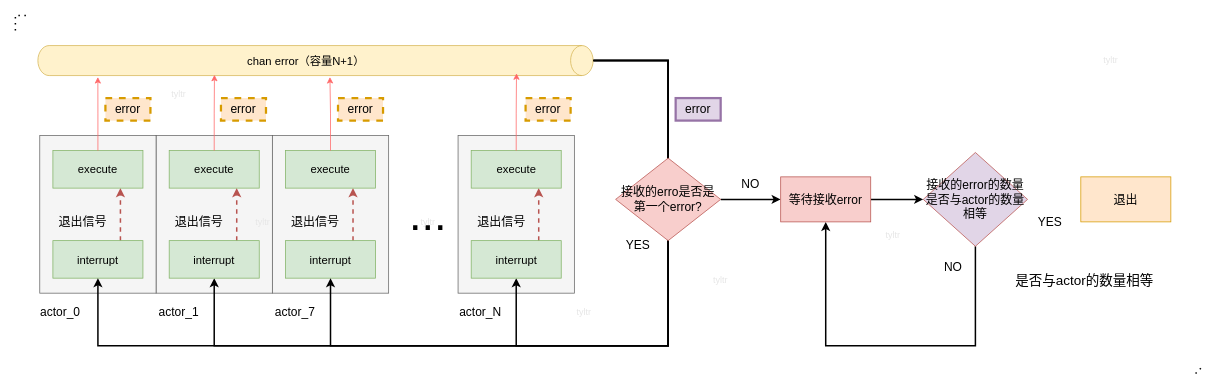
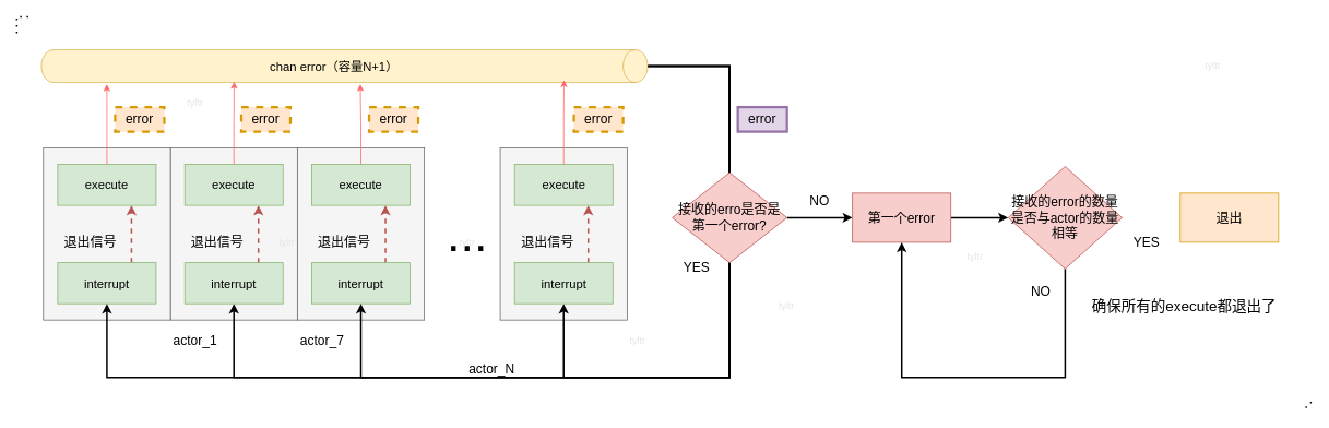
  <mxCell id="0" />
  <mxCell id="1" parent="0" />
  <mxCell id="2" value="" style="rounded=0;whiteSpace=wrap;html=1;fillColor=#f5f5f5;strokeColor=#666666;fontColor=#333333;" vertex="1" parent="1"><mxGeometry x="610" y="180" width="155" height="210" as="geometry" /></mxCell>
  <mxCell id="3" value="" style="rounded=0;whiteSpace=wrap;html=1;fillColor=#f5f5f5;strokeColor=#666666;fontColor=#333333;" vertex="1" parent="1"><mxGeometry x="207.5" y="180" width="155" height="210" as="geometry" /></mxCell>
  <mxCell id="4" value="" style="rounded=0;whiteSpace=wrap;html=1;fillColor=#f5f5f5;strokeColor=#666666;fontColor=#333333;" vertex="1" parent="1"><mxGeometry x="52.5" y="180" width="155" height="210" as="geometry" /></mxCell>
  <mxCell id="5" style="edgeStyle=orthogonalEdgeStyle;rounded=0;orthogonalLoop=1;jettySize=auto;html=1;exitX=0.75;exitY=0;exitDx=0;exitDy=0;entryX=0.75;entryY=1;entryDx=0;entryDy=0;strokeWidth=2;fillColor=#f8cecc;strokeColor=#b85450;dashed=1;" edge="1" parent="1" source="6" target="7"><mxGeometry relative="1" as="geometry" /></mxCell>
  <mxCell id="6" value="&lt;font style=&quot;font-size: 15px;&quot;&gt;interrupt&lt;/font&gt;" style="rounded=0;whiteSpace=wrap;html=1;fillColor=#d5e8d4;strokeColor=#82b366;" vertex="1" parent="1"><mxGeometry x="70" y="320" width="120" height="50" as="geometry" /></mxCell>
  <mxCell id="7" value="&lt;font style=&quot;font-size: 15px;&quot;&gt;execute&lt;/font&gt;" style="rounded=0;whiteSpace=wrap;html=1;fillColor=#d5e8d4;strokeColor=#82b366;" vertex="1" parent="1"><mxGeometry x="70" y="200" width="120" height="50" as="geometry" /></mxCell>
  <mxCell id="8" style="edgeStyle=orthogonalEdgeStyle;rounded=0;orthogonalLoop=1;jettySize=auto;html=1;exitX=0.5;exitY=0;exitDx=0;exitDy=0;exitPerimeter=0;strokeWidth=2;" edge="1" parent="1" source="11" target="14"><mxGeometry relative="1" as="geometry"><Array as="points"><mxPoint x="890" y="80" /><mxPoint x="890" y="460" /><mxPoint x="285" y="460" /></Array></mxGeometry></mxCell>
  <mxCell id="9" style="edgeStyle=orthogonalEdgeStyle;rounded=0;orthogonalLoop=1;jettySize=auto;html=1;exitX=0.5;exitY=0;exitDx=0;exitDy=0;exitPerimeter=0;entryX=0.5;entryY=1;entryDx=0;entryDy=0;strokeWidth=2;" edge="1" parent="1" source="11" target="23"><mxGeometry relative="1" as="geometry"><Array as="points"><mxPoint x="890" y="80" /><mxPoint x="890" y="460" /><mxPoint x="688" y="460" /></Array></mxGeometry></mxCell>
  <mxCell id="10" style="edgeStyle=orthogonalEdgeStyle;rounded=0;orthogonalLoop=1;jettySize=auto;html=1;exitX=0.5;exitY=0;exitDx=0;exitDy=0;exitPerimeter=0;entryX=0.5;entryY=1;entryDx=0;entryDy=0;strokeWidth=2;" edge="1" parent="1" source="11" target="6"><mxGeometry relative="1" as="geometry"><Array as="points"><mxPoint x="890" y="80" /><mxPoint x="890" y="460" /><mxPoint x="130" y="460" /></Array></mxGeometry></mxCell>
  <mxCell id="11" value="&lt;font style=&quot;font-size: 15px;&quot;&gt;chan error（容量N+1）&lt;/font&gt;" style="shape=cylinder3;whiteSpace=wrap;html=1;boundedLbl=1;backgroundOutline=1;size=15;direction=south;fillColor=#fff2cc;strokeColor=#d6b656;" vertex="1" parent="1"><mxGeometry x="50" y="60" width="740" height="40" as="geometry" /></mxCell>
  <mxCell id="12" value="&lt;font style=&quot;font-size: 16px;&quot;&gt;退出信号&lt;/font&gt;" style="text;html=1;align=center;verticalAlign=middle;whiteSpace=wrap;rounded=0;" vertex="1" parent="1"><mxGeometry x="70" y="280" width="80" height="30" as="geometry" /></mxCell>
  <mxCell id="13" style="edgeStyle=orthogonalEdgeStyle;rounded=0;orthogonalLoop=1;jettySize=auto;html=1;exitX=0.75;exitY=0;exitDx=0;exitDy=0;entryX=0.75;entryY=1;entryDx=0;entryDy=0;strokeWidth=2;fillColor=#f8cecc;strokeColor=#b85450;dashed=1;" edge="1" parent="1" source="14" target="15"><mxGeometry relative="1" as="geometry" /></mxCell>
  <mxCell id="14" value="&lt;font style=&quot;font-size: 15px;&quot;&gt;interrupt&lt;/font&gt;" style="rounded=0;whiteSpace=wrap;html=1;fillColor=#d5e8d4;strokeColor=#82b366;" vertex="1" parent="1"><mxGeometry x="225" y="320" width="120" height="50" as="geometry" /></mxCell>
  <mxCell id="15" value="&lt;font style=&quot;font-size: 15px;&quot;&gt;execute&lt;/font&gt;" style="rounded=0;whiteSpace=wrap;html=1;fillColor=#d5e8d4;strokeColor=#82b366;" vertex="1" parent="1"><mxGeometry x="225" y="200" width="120" height="50" as="geometry" /></mxCell>
  <mxCell id="16" value="&lt;font style=&quot;font-size: 16px;&quot;&gt;退出信号&lt;/font&gt;" style="text;html=1;align=center;verticalAlign=middle;whiteSpace=wrap;rounded=0;" vertex="1" parent="1"><mxGeometry x="225" y="280" width="80" height="30" as="geometry" /></mxCell>
  <mxCell id="17" value="" style="rounded=0;whiteSpace=wrap;html=1;fillColor=#f5f5f5;strokeColor=#666666;fontColor=#333333;" vertex="1" parent="1"><mxGeometry x="362.5" y="180" width="155" height="210" as="geometry" /></mxCell>
  <mxCell id="18" style="edgeStyle=orthogonalEdgeStyle;rounded=0;orthogonalLoop=1;jettySize=auto;html=1;exitX=0.75;exitY=0;exitDx=0;exitDy=0;entryX=0.75;entryY=1;entryDx=0;entryDy=0;strokeWidth=2;fillColor=#f8cecc;strokeColor=#b85450;dashed=1;" edge="1" parent="1" source="19" target="20"><mxGeometry relative="1" as="geometry" /></mxCell>
  <mxCell id="19" value="&lt;font style=&quot;font-size: 15px;&quot;&gt;interrupt&lt;/font&gt;" style="rounded=0;whiteSpace=wrap;html=1;fillColor=#d5e8d4;strokeColor=#82b366;" vertex="1" parent="1"><mxGeometry x="380" y="320" width="120" height="50" as="geometry" /></mxCell>
  <mxCell id="20" value="&lt;font style=&quot;font-size: 15px;&quot;&gt;execute&lt;/font&gt;" style="rounded=0;whiteSpace=wrap;html=1;fillColor=#d5e8d4;strokeColor=#82b366;" vertex="1" parent="1"><mxGeometry x="380" y="200" width="120" height="50" as="geometry" /></mxCell>
  <mxCell id="21" value="&lt;font style=&quot;font-size: 16px;&quot;&gt;退出信号&lt;/font&gt;" style="text;html=1;align=center;verticalAlign=middle;whiteSpace=wrap;rounded=0;" vertex="1" parent="1"><mxGeometry x="380" y="280" width="80" height="30" as="geometry" /></mxCell>
  <mxCell id="22" style="edgeStyle=orthogonalEdgeStyle;rounded=0;orthogonalLoop=1;jettySize=auto;html=1;exitX=0.75;exitY=0;exitDx=0;exitDy=0;entryX=0.75;entryY=1;entryDx=0;entryDy=0;strokeWidth=2;fillColor=#f8cecc;strokeColor=#b85450;dashed=1;" edge="1" parent="1" source="23" target="24"><mxGeometry relative="1" as="geometry" /></mxCell>
  <mxCell id="23" value="&lt;font style=&quot;font-size: 15px;&quot;&gt;interrupt&lt;/font&gt;" style="rounded=0;whiteSpace=wrap;html=1;fillColor=#d5e8d4;strokeColor=#82b366;" vertex="1" parent="1"><mxGeometry x="627.5" y="320" width="120" height="50" as="geometry" /></mxCell>
  <mxCell id="24" value="&lt;font style=&quot;font-size: 15px;&quot;&gt;execute&lt;/font&gt;" style="rounded=0;whiteSpace=wrap;html=1;fillColor=#d5e8d4;strokeColor=#82b366;" vertex="1" parent="1"><mxGeometry x="627.5" y="200" width="120" height="50" as="geometry" /></mxCell>
  <mxCell id="25" value="&lt;font style=&quot;font-size: 16px;&quot;&gt;退出信号&lt;/font&gt;" style="text;html=1;align=center;verticalAlign=middle;whiteSpace=wrap;rounded=0;" vertex="1" parent="1"><mxGeometry x="627.5" y="280" width="80" height="30" as="geometry" /></mxCell>
  <mxCell id="26" value="&lt;font style=&quot;font-size: 60px;&quot;&gt;...&lt;/font&gt;" style="text;html=1;align=center;verticalAlign=middle;whiteSpace=wrap;rounded=0;" vertex="1" parent="1"><mxGeometry x="540" y="270" width="60" height="30" as="geometry" /></mxCell>
  <mxCell id="27" style="edgeStyle=orthogonalEdgeStyle;rounded=0;orthogonalLoop=1;jettySize=auto;html=1;exitX=0.5;exitY=0;exitDx=0;exitDy=0;entryX=1.05;entryY=0.892;entryDx=0;entryDy=0;entryPerimeter=0;strokeColor=#FF6666;" edge="1" parent="1" source="7" target="11"><mxGeometry relative="1" as="geometry" /></mxCell>
  <mxCell id="28" style="edgeStyle=orthogonalEdgeStyle;rounded=0;orthogonalLoop=1;jettySize=auto;html=1;exitX=0.5;exitY=0;exitDx=0;exitDy=0;entryX=0.975;entryY=0.682;entryDx=0;entryDy=0;entryPerimeter=0;strokeColor=#FF6666;" edge="1" parent="1" source="15" target="11"><mxGeometry relative="1" as="geometry" /></mxCell>
  <mxCell id="29" style="edgeStyle=orthogonalEdgeStyle;rounded=0;orthogonalLoop=1;jettySize=auto;html=1;exitX=0.5;exitY=0;exitDx=0;exitDy=0;entryX=1.05;entryY=0.474;entryDx=0;entryDy=0;entryPerimeter=0;strokeColor=#FF6666;" edge="1" parent="1" source="20" target="11"><mxGeometry relative="1" as="geometry" /></mxCell>
  <mxCell id="30" style="edgeStyle=orthogonalEdgeStyle;rounded=0;orthogonalLoop=1;jettySize=auto;html=1;exitX=0.5;exitY=0;exitDx=0;exitDy=0;entryX=0.925;entryY=0.138;entryDx=0;entryDy=0;entryPerimeter=0;strokeColor=#FF6666;" edge="1" parent="1" source="24" target="11"><mxGeometry relative="1" as="geometry" /></mxCell>
  <mxCell id="31" style="edgeStyle=orthogonalEdgeStyle;rounded=0;orthogonalLoop=1;jettySize=auto;html=1;exitX=0.5;exitY=1;exitDx=0;exitDy=0;entryX=0.5;entryY=0;entryDx=0;entryDy=0;entryPerimeter=0;endArrow=none;endFill=0;startArrow=classic;startFill=1;strokeWidth=2;" edge="1" parent="1" source="19" target="11"><mxGeometry relative="1" as="geometry"><Array as="points"><mxPoint x="440" y="460" /><mxPoint x="890" y="460" /><mxPoint x="890" y="80" /></Array></mxGeometry></mxCell>
  <mxCell id="32" style="edgeStyle=orthogonalEdgeStyle;rounded=0;orthogonalLoop=1;jettySize=auto;html=1;exitX=1;exitY=0.5;exitDx=0;exitDy=0;entryX=0;entryY=0.5;entryDx=0;entryDy=0;strokeWidth=2;" edge="1" parent="1" source="33"><mxGeometry relative="1" as="geometry"><mxPoint x="1040" y="265" as="targetPoint" /></mxGeometry></mxCell>
  <mxCell id="33" value="&lt;font style=&quot;font-size: 16px;&quot;&gt;接收的erro是否是&lt;/font&gt;&lt;div style=&quot;font-size: 16px;&quot;&gt;&lt;font style=&quot;font-size: 16px;&quot;&gt;第一个error?&lt;/font&gt;&lt;/div&gt;" style="rhombus;whiteSpace=wrap;html=1;fillColor=#f8cecc;strokeColor=#b85450;" vertex="1" parent="1"><mxGeometry x="820" y="210" width="140" height="110" as="geometry" /></mxCell>
  <mxCell id="34" value="&lt;font style=&quot;font-size: 16px;&quot;&gt;NO&lt;/font&gt;" style="text;html=1;align=center;verticalAlign=middle;whiteSpace=wrap;rounded=0;" vertex="1" parent="1"><mxGeometry x="970" y="230" width="60" height="30" as="geometry" /></mxCell>
  <mxCell id="35" value="&lt;font style=&quot;font-size: 16px;&quot;&gt;YES&lt;/font&gt;" style="text;html=1;align=center;verticalAlign=middle;whiteSpace=wrap;rounded=0;" vertex="1" parent="1"><mxGeometry x="820" y="310" width="60" height="30" as="geometry" /></mxCell>
  <mxCell id="36" style="edgeStyle=orthogonalEdgeStyle;rounded=0;orthogonalLoop=1;jettySize=auto;html=1;exitX=0.5;exitY=1;exitDx=0;exitDy=0;entryX=0.5;entryY=1;entryDx=0;entryDy=0;strokeWidth=2;" edge="1" parent="1" source="37" target="43"><mxGeometry relative="1" as="geometry"><Array as="points"><mxPoint x="1300" y="460" /><mxPoint x="1100" y="460" /></Array></mxGeometry></mxCell>
- <mxCell id="37" value="&lt;span style=&quot;font-size: 16px;&quot;&gt;&lt;font style=&quot;font-size: 16px;&quot;&gt;接收的error的数量&lt;/font&gt;&lt;/span&gt;&lt;div style=&quot;font-size: 16px;&quot;&gt;&lt;font style=&quot;font-size: 16px;&quot;&gt;是否与actor的数量相等&lt;/font&gt;&lt;/div&gt;" style="rhombus;whiteSpace=wrap;html=1;fillColor=#e1d5e7;strokeColor=#b85450;" vertex="1" parent="1"><mxGeometry x="1230" y="202.5" width="139" height="125" as="geometry" /></mxCell>
- <mxCell id="38" value="&lt;font style=&quot;font-size: 16px;&quot;&gt;actor_0&lt;/font&gt;" style="text;html=1;align=center;verticalAlign=middle;whiteSpace=wrap;rounded=0;" vertex="1" parent="1"><mxGeometry x="50" y="400" width="60" height="30" as="geometry" /></mxCell>
+ <mxCell id="37" value="&lt;span style=&quot;font-size: 16px;&quot;&gt;&lt;font style=&quot;font-size: 16px;&quot;&gt;接收的error的数量&lt;/font&gt;&lt;/span&gt;&lt;div style=&quot;font-size: 16px;&quot;&gt;&lt;font style=&quot;font-size: 16px;&quot;&gt;是否与actor的数量相等&lt;/font&gt;&lt;/div&gt;" style="rhombus;whiteSpace=wrap;html=1;fillColor=#f8cecc;strokeColor=#b85450;" vertex="1" parent="1"><mxGeometry x="1230" y="202.5" width="139" height="125" as="geometry" /></mxCell>
  <mxCell id="39" value="&lt;font style=&quot;font-size: 16px;&quot;&gt;actor_1&lt;/font&gt;" style="text;html=1;align=center;verticalAlign=middle;whiteSpace=wrap;rounded=0;" vertex="1" parent="1"><mxGeometry x="207.5" y="400" width="60" height="30" as="geometry" /></mxCell>
  <mxCell id="40" value="&lt;font style=&quot;font-size: 16px;&quot;&gt;actor_7&lt;/font&gt;" style="text;html=1;align=center;verticalAlign=middle;whiteSpace=wrap;rounded=0;" vertex="1" parent="1"><mxGeometry x="362.5" y="400" width="60" height="30" as="geometry" /></mxCell>
- <mxCell id="41" value="&lt;font style=&quot;font-size: 16px;&quot;&gt;actor_N&lt;/font&gt;" style="text;html=1;align=center;verticalAlign=middle;whiteSpace=wrap;rounded=0;" vertex="1" parent="1"><mxGeometry x="610" y="400" width="60" height="30" as="geometry" /></mxCell>
+ <mxCell id="41" value="&lt;font style=&quot;font-size: 16px;&quot;&gt;actor_N&lt;/font&gt;" style="text;html=1;align=center;verticalAlign=middle;whiteSpace=wrap;rounded=0;" vertex="1" parent="1"><mxGeometry x="570" y="435" width="60" height="30" as="geometry" /></mxCell>
  <mxCell id="42" style="edgeStyle=orthogonalEdgeStyle;rounded=0;orthogonalLoop=1;jettySize=auto;html=1;exitX=1;exitY=0.5;exitDx=0;exitDy=0;entryX=0;entryY=0.5;entryDx=0;entryDy=0;strokeWidth=2;" edge="1" parent="1" source="43" target="37"><mxGeometry relative="1" as="geometry" /></mxCell>
- <mxCell id="43" value="&lt;font style=&quot;font-size: 16px;&quot;&gt;等待接收error&lt;/font&gt;" style="rounded=0;whiteSpace=wrap;html=1;fillColor=#f8cecc;strokeColor=#b85450;" vertex="1" parent="1"><mxGeometry x="1040" y="235" width="120" height="60" as="geometry" /></mxCell>
+ <mxCell id="43" value="&lt;font style=&quot;font-size: 16px;&quot;&gt;第一个error&lt;/font&gt;" style="rounded=0;whiteSpace=wrap;html=1;fillColor=#f8cecc;strokeColor=#b85450;" vertex="1" parent="1"><mxGeometry x="1040" y="235" width="120" height="60" as="geometry" /></mxCell>
  <mxCell id="44" value="&lt;font style=&quot;font-size: 16px;&quot;&gt;退出&lt;/font&gt;" style="rounded=0;whiteSpace=wrap;html=1;fillColor=#ffe6cc;strokeColor=#d79b00;" vertex="1" parent="1"><mxGeometry x="1440" y="235" width="120" height="60" as="geometry" /></mxCell>
- <mxCell id="45" value="&lt;font style=&quot;font-size: 18px;&quot;&gt;是否与actor的数量相等&lt;/font&gt;" style="text;html=1;align=center;verticalAlign=middle;whiteSpace=wrap;rounded=0;" vertex="1" parent="1"><mxGeometry x="1310" y="357.5" width="270" height="30" as="geometry" /></mxCell>
+ <mxCell id="45" value="&lt;font style=&quot;font-size: 18px;&quot;&gt;确保所有的execute都退出了&lt;/font&gt;" style="text;html=1;align=center;verticalAlign=middle;whiteSpace=wrap;rounded=0;" vertex="1" parent="1"><mxGeometry x="1310" y="357.5" width="270" height="30" as="geometry" /></mxCell>
  <mxCell id="46" value="&lt;font style=&quot;font-size: 16px;&quot;&gt;NO&lt;/font&gt;" style="text;html=1;align=center;verticalAlign=middle;whiteSpace=wrap;rounded=0;" vertex="1" parent="1"><mxGeometry x="1240" y="340" width="60" height="30" as="geometry" /></mxCell>
  <mxCell id="47" value="&lt;font style=&quot;font-size: 16px;&quot;&gt;YES&lt;/font&gt;" style="text;html=1;align=center;verticalAlign=middle;whiteSpace=wrap;rounded=0;" vertex="1" parent="1"><mxGeometry x="1369" y="280" width="60" height="30" as="geometry" /></mxCell>
  <mxCell id="48" value="&lt;font style=&quot;font-size: 16px;&quot;&gt;error&lt;/font&gt;" style="text;html=1;align=center;verticalAlign=middle;whiteSpace=wrap;rounded=0;fillColor=#ffe6cc;strokeColor=#d79b00;strokeWidth=3;dashed=1;" vertex="1" parent="1"><mxGeometry x="450" y="130" width="60" height="30" as="geometry" /></mxCell>
  <mxCell id="49" value="&lt;font style=&quot;font-size: 16px;&quot;&gt;error&lt;/font&gt;" style="text;html=1;align=center;verticalAlign=middle;whiteSpace=wrap;rounded=0;fillColor=#ffe6cc;strokeColor=#d79b00;dashed=1;strokeWidth=3;" vertex="1" parent="1"><mxGeometry x="700" y="130" width="60" height="30" as="geometry" /></mxCell>
  <mxCell id="50" value="&lt;font style=&quot;font-size: 16px;&quot;&gt;error&lt;/font&gt;" style="text;html=1;align=center;verticalAlign=middle;whiteSpace=wrap;rounded=0;fillColor=#e1d5e7;strokeColor=#9673a6;strokeWidth=3;" vertex="1" parent="1"><mxGeometry x="900" y="130" width="60" height="30" as="geometry" /></mxCell>
  <mxCell id="51" value="&lt;font style=&quot;font-size: 16px;&quot;&gt;error&lt;/font&gt;" style="text;html=1;align=center;verticalAlign=middle;whiteSpace=wrap;rounded=0;fillColor=#ffe6cc;strokeColor=#d79b00;dashed=1;strokeWidth=3;" vertex="1" parent="1"><mxGeometry x="294" y="130" width="60" height="30" as="geometry" /></mxCell>
  <mxCell id="52" value="&lt;font style=&quot;font-size: 16px;&quot;&gt;error&lt;/font&gt;" style="text;html=1;align=center;verticalAlign=middle;whiteSpace=wrap;rounded=0;fillColor=#ffe6cc;strokeColor=#d79b00;dashed=1;strokeWidth=3;" vertex="1" parent="1"><mxGeometry x="140" y="130" width="60" height="30" as="geometry" /></mxCell>
  <mxCell id="53" value="" style="endArrow=none;dashed=1;html=1;dashPattern=1 3;strokeWidth=2;rounded=0;" edge="1" parent="1"><mxGeometry width="50" height="50" relative="1" as="geometry"><mxPoint x="1600" y="490" as="sourcePoint" /><mxPoint x="1590" y="500" as="targetPoint" /></mxGeometry></mxCell>
  <mxCell id="54" value="&lt;font color=&quot;#e6e6e6&quot;&gt;tyltr&lt;/font&gt;" style="text;html=1;align=center;verticalAlign=middle;whiteSpace=wrap;rounded=0;" vertex="1" parent="1"><mxGeometry x="207.5" y="110" width="60" height="30" as="geometry" /></mxCell>
  <mxCell id="55" value="" style="endArrow=none;dashed=1;html=1;dashPattern=1 3;strokeWidth=2;rounded=0;" edge="1" parent="1"><mxGeometry width="50" height="50" relative="1" as="geometry"><mxPoint x="20" y="40" as="sourcePoint" /><mxPoint x="40" y="20" as="targetPoint" /><Array as="points"><mxPoint x="20" y="20" /></Array></mxGeometry></mxCell>
  <mxCell id="56" value="&lt;font color=&quot;#e6e6e6&quot;&gt;tyltr&lt;/font&gt;" style="text;html=1;align=center;verticalAlign=middle;whiteSpace=wrap;rounded=0;" vertex="1" parent="1"><mxGeometry x="747.5" y="400" width="60" height="30" as="geometry" /></mxCell>
  <mxCell id="57" value="&lt;font color=&quot;#e6e6e6&quot;&gt;tyltr&lt;/font&gt;" style="text;html=1;align=center;verticalAlign=middle;whiteSpace=wrap;rounded=0;" vertex="1" parent="1"><mxGeometry x="540" y="280" width="60" height="30" as="geometry" /></mxCell>
  <mxCell id="58" value="&lt;font color=&quot;#e6e6e6&quot;&gt;tyltr&lt;/font&gt;" style="text;html=1;align=center;verticalAlign=middle;whiteSpace=wrap;rounded=0;" vertex="1" parent="1"><mxGeometry x="930" y="357.5" width="60" height="30" as="geometry" /></mxCell>
  <mxCell id="59" value="&lt;font color=&quot;#e6e6e6&quot;&gt;tyltr&lt;/font&gt;" style="text;html=1;align=center;verticalAlign=middle;whiteSpace=wrap;rounded=0;" vertex="1" parent="1"><mxGeometry x="320" y="280" width="60" height="30" as="geometry" /></mxCell>
  <mxCell id="60" value="&lt;font color=&quot;#e6e6e6&quot;&gt;tyltr&lt;/font&gt;" style="text;html=1;align=center;verticalAlign=middle;whiteSpace=wrap;rounded=0;" vertex="1" parent="1"><mxGeometry x="1160" y="297.5" width="60" height="30" as="geometry" /></mxCell>
  <mxCell id="61" value="&lt;font color=&quot;#e6e6e6&quot;&gt;tyltr&lt;/font&gt;" style="text;html=1;align=center;verticalAlign=middle;whiteSpace=wrap;rounded=0;" vertex="1" parent="1"><mxGeometry x="1450" y="65" width="60" height="30" as="geometry" /></mxCell>
